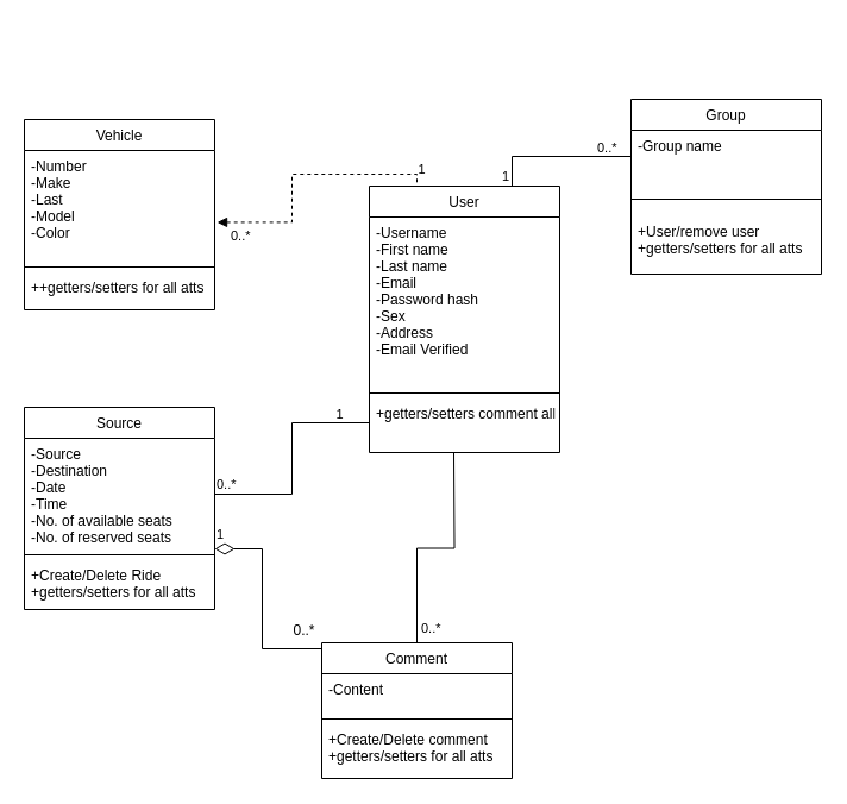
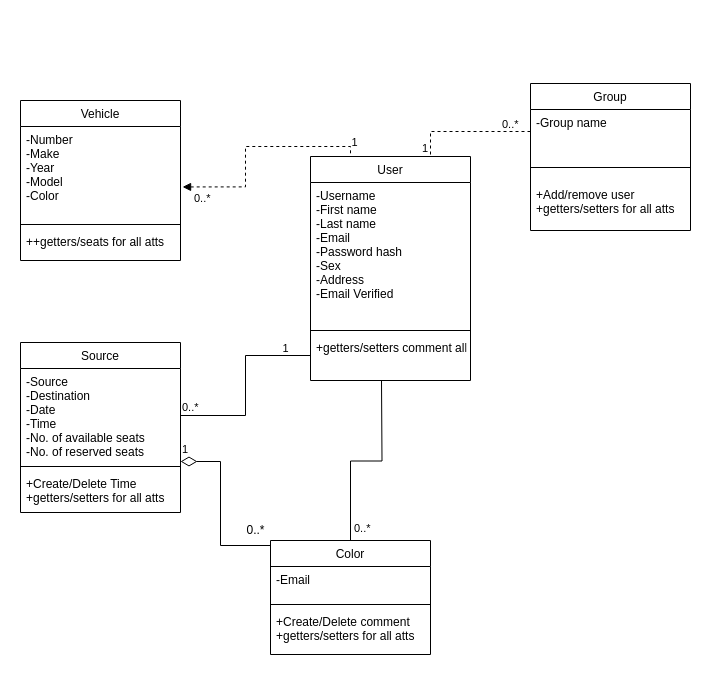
  <mxCell id="0" />
  <mxCell id="1" parent="0" />
  <mxCell id="2" value="User" style="swimlane;fontStyle=0;align=center;verticalAlign=top;childLayout=stackLayout;horizontal=1;startSize=26;horizontalStack=0;resizeParent=1;resizeLast=0;collapsible=1;marginBottom=0;rounded=0;shadow=0;strokeWidth=1;" parent="1" vertex="1"><mxGeometry x="310" y="156" width="160" height="224" as="geometry"><mxRectangle x="230" y="140" width="160" height="26" as="alternateBounds" /></mxGeometry></mxCell>
  <mxCell id="3" value="-Username&#10;-First name&#10;-Last name&#10;-Email&#10;-Password hash&#10;-Sex&#10;-Address&#10;-Email Verified" style="text;align=left;verticalAlign=top;spacingLeft=4;spacingRight=4;overflow=hidden;rotatable=0;points=[[0,0.5],[1,0.5]];portConstraint=eastwest;" parent="2" vertex="1"><mxGeometry y="26" width="160" height="144" as="geometry" /></mxCell>
  <mxCell id="4" value="" style="line;html=1;strokeWidth=1;align=left;verticalAlign=middle;spacingTop=-1;spacingLeft=3;spacingRight=3;rotatable=0;labelPosition=right;points=[];portConstraint=eastwest;" parent="2" vertex="1"><mxGeometry y="170" width="160" height="8" as="geometry" /></mxCell>
  <mxCell id="5" value="+getters/setters comment all atts" style="text;align=left;verticalAlign=top;spacingLeft=4;spacingRight=4;overflow=hidden;rotatable=0;points=[[0,0.5],[1,0.5]];portConstraint=eastwest;" parent="2" vertex="1"><mxGeometry y="178" width="160" height="42" as="geometry" /></mxCell>
  <mxCell id="6" value="Source" style="swimlane;fontStyle=0;align=center;verticalAlign=top;childLayout=stackLayout;horizontal=1;startSize=26;horizontalStack=0;resizeParent=1;resizeLast=0;collapsible=1;marginBottom=0;rounded=0;shadow=0;strokeWidth=1;" parent="1" vertex="1"><mxGeometry x="20" y="342" width="160" height="170" as="geometry"><mxRectangle x="130" y="380" width="160" height="26" as="alternateBounds" /></mxGeometry></mxCell>
  <mxCell id="7" value="-Source&#10;-Destination&#10;-Date&#10;-Time&#10;-No. of available seats&#10;-No. of reserved seats" style="text;align=left;verticalAlign=top;spacingLeft=4;spacingRight=4;overflow=hidden;rotatable=0;points=[[0,0.5],[1,0.5]];portConstraint=eastwest;" parent="6" vertex="1"><mxGeometry y="26" width="160" height="94" as="geometry" /></mxCell>
  <mxCell id="8" value="" style="line;html=1;strokeWidth=1;align=left;verticalAlign=middle;spacingTop=-1;spacingLeft=3;spacingRight=3;rotatable=0;labelPosition=right;points=[];portConstraint=eastwest;" parent="6" vertex="1"><mxGeometry y="120" width="160" height="8" as="geometry" /></mxCell>
- <mxCell id="9" value="+Create/Delete Ride&#10;+getters/setters for all atts&#10;" style="text;align=left;verticalAlign=top;spacingLeft=4;spacingRight=4;overflow=hidden;rotatable=0;points=[[0,0.5],[1,0.5]];portConstraint=eastwest;fontStyle=0" parent="6" vertex="1"><mxGeometry y="128" width="160" height="42" as="geometry" /></mxCell>
+ <mxCell id="9" value="+Create/Delete Time&#10;+getters/setters for all atts&#10;" style="text;align=left;verticalAlign=top;spacingLeft=4;spacingRight=4;overflow=hidden;rotatable=0;points=[[0,0.5],[1,0.5]];portConstraint=eastwest;fontStyle=0" parent="6" vertex="1"><mxGeometry y="128" width="160" height="42" as="geometry" /></mxCell>
  <mxCell id="10" value="Group" style="swimlane;fontStyle=0;align=center;verticalAlign=top;childLayout=stackLayout;horizontal=1;startSize=26;horizontalStack=0;resizeParent=1;resizeLast=0;collapsible=1;marginBottom=0;rounded=0;shadow=0;strokeWidth=1;" parent="1" vertex="1"><mxGeometry x="530" y="83" width="160" height="147" as="geometry"><mxRectangle x="340" y="380" width="170" height="26" as="alternateBounds" /></mxGeometry></mxCell>
  <mxCell id="11" value="-Group name" style="text;align=left;verticalAlign=top;spacingLeft=4;spacingRight=4;overflow=hidden;rotatable=0;points=[[0,0.5],[1,0.5]];portConstraint=eastwest;" parent="10" vertex="1"><mxGeometry y="26" width="160" height="44" as="geometry" /></mxCell>
  <mxCell id="12" value="" style="line;html=1;strokeWidth=1;align=left;verticalAlign=middle;spacingTop=-1;spacingLeft=3;spacingRight=3;rotatable=0;labelPosition=right;points=[];portConstraint=eastwest;" parent="10" vertex="1"><mxGeometry y="70" width="160" height="28" as="geometry" /></mxCell>
- <mxCell id="13" value="+User/remove user&#10;+getters/setters for all atts" style="text;align=left;verticalAlign=top;spacingLeft=4;spacingRight=4;overflow=hidden;rotatable=0;points=[[0,0.5],[1,0.5]];portConstraint=eastwest;" parent="10" vertex="1"><mxGeometry y="98" width="160" height="44" as="geometry" /></mxCell>
+ <mxCell id="13" value="+Add/remove user&#10;+getters/setters for all atts" style="text;align=left;verticalAlign=top;spacingLeft=4;spacingRight=4;overflow=hidden;rotatable=0;points=[[0,0.5],[1,0.5]];portConstraint=eastwest;" parent="10" vertex="1"><mxGeometry y="98" width="160" height="44" as="geometry" /></mxCell>
  <mxCell id="14" value="Vehicle" style="swimlane;fontStyle=0;align=center;verticalAlign=top;childLayout=stackLayout;horizontal=1;startSize=26;horizontalStack=0;resizeParent=1;resizeLast=0;collapsible=1;marginBottom=0;rounded=0;shadow=0;strokeWidth=1;" parent="1" vertex="1"><mxGeometry x="20" y="100" width="160" height="160" as="geometry"><mxRectangle x="550" y="140" width="160" height="26" as="alternateBounds" /></mxGeometry></mxCell>
- <mxCell id="15" value="-Number&#10;-Make&#10;-Last&#10;-Model&#10;-Color" style="text;align=left;verticalAlign=top;spacingLeft=4;spacingRight=4;overflow=hidden;rotatable=0;points=[[0,0.5],[1,0.5]];portConstraint=eastwest;" parent="14" vertex="1"><mxGeometry y="26" width="160" height="94" as="geometry" /></mxCell>
+ <mxCell id="15" value="-Number&#10;-Make&#10;-Year&#10;-Model&#10;-Color" style="text;align=left;verticalAlign=top;spacingLeft=4;spacingRight=4;overflow=hidden;rotatable=0;points=[[0,0.5],[1,0.5]];portConstraint=eastwest;" parent="14" vertex="1"><mxGeometry y="26" width="160" height="94" as="geometry" /></mxCell>
  <mxCell id="16" value="" style="line;html=1;strokeWidth=1;align=left;verticalAlign=middle;spacingTop=-1;spacingLeft=3;spacingRight=3;rotatable=0;labelPosition=right;points=[];portConstraint=eastwest;" parent="14" vertex="1"><mxGeometry y="120" width="160" height="8" as="geometry" /></mxCell>
- <mxCell id="17" value="++getters/setters for all atts" style="text;align=left;verticalAlign=top;spacingLeft=4;spacingRight=4;overflow=hidden;rotatable=0;points=[[0,0.5],[1,0.5]];portConstraint=eastwest;" parent="14" vertex="1"><mxGeometry y="128" width="160" height="32" as="geometry" /></mxCell>
- <mxCell id="18" value="Comment" style="swimlane;fontStyle=0;align=center;verticalAlign=top;childLayout=stackLayout;horizontal=1;startSize=26;horizontalStack=0;resizeParent=1;resizeLast=0;collapsible=1;marginBottom=0;rounded=0;shadow=0;strokeWidth=1;" parent="1" vertex="1"><mxGeometry x="270" y="540" width="160" height="114" as="geometry"><mxRectangle x="340" y="380" width="170" height="26" as="alternateBounds" /></mxGeometry></mxCell>
- <mxCell id="19" value="-Content" style="text;align=left;verticalAlign=top;spacingLeft=4;spacingRight=4;overflow=hidden;rotatable=0;points=[[0,0.5],[1,0.5]];portConstraint=eastwest;" parent="18" vertex="1"><mxGeometry y="26" width="160" height="34" as="geometry" /></mxCell>
+ <mxCell id="17" value="++getters/seats for all atts" style="text;align=left;verticalAlign=top;spacingLeft=4;spacingRight=4;overflow=hidden;rotatable=0;points=[[0,0.5],[1,0.5]];portConstraint=eastwest;" parent="14" vertex="1"><mxGeometry y="128" width="160" height="32" as="geometry" /></mxCell>
+ <mxCell id="18" value="Color" style="swimlane;fontStyle=0;align=center;verticalAlign=top;childLayout=stackLayout;horizontal=1;startSize=26;horizontalStack=0;resizeParent=1;resizeLast=0;collapsible=1;marginBottom=0;rounded=0;shadow=0;strokeWidth=1;" parent="1" vertex="1"><mxGeometry x="270" y="540" width="160" height="114" as="geometry"><mxRectangle x="340" y="380" width="170" height="26" as="alternateBounds" /></mxGeometry></mxCell>
+ <mxCell id="19" value="-Email" style="text;align=left;verticalAlign=top;spacingLeft=4;spacingRight=4;overflow=hidden;rotatable=0;points=[[0,0.5],[1,0.5]];portConstraint=eastwest;" parent="18" vertex="1"><mxGeometry y="26" width="160" height="34" as="geometry" /></mxCell>
  <mxCell id="20" value="" style="line;html=1;strokeWidth=1;align=left;verticalAlign=middle;spacingTop=-1;spacingLeft=3;spacingRight=3;rotatable=0;labelPosition=right;points=[];portConstraint=eastwest;" parent="18" vertex="1"><mxGeometry y="60" width="160" height="8" as="geometry" /></mxCell>
  <mxCell id="21" value="+Create/Delete comment&#10;+getters/setters for all atts" style="text;align=left;verticalAlign=top;spacingLeft=4;spacingRight=4;overflow=hidden;rotatable=0;points=[[0,0.5],[1,0.5]];portConstraint=eastwest;" parent="18" vertex="1"><mxGeometry y="68" width="160" height="34" as="geometry" /></mxCell>
  <mxCell id="22" value="" style="endArrow=none;endFill=0;html=1;edgeStyle=orthogonalEdgeStyle;align=left;verticalAlign=top;rounded=0;entryX=0.25;entryY=0;entryDx=0;entryDy=0;startArrow=block;startFill=1;exitX=1.013;exitY=0.643;exitDx=0;exitDy=0;exitPerimeter=0;dashed=1;" parent="1" target="2" edge="1" source="15"><mxGeometry x="-1" relative="1" as="geometry"><mxPoint x="180" y="84" as="sourcePoint" /><mxPoint x="350" y="150" as="targetPoint" /></mxGeometry></mxCell>
  <mxCell id="23" value="0..*" style="edgeLabel;resizable=0;html=1;align=left;verticalAlign=bottom;" parent="22" connectable="0" vertex="1"><mxGeometry x="-1" relative="1" as="geometry"><mxPoint x="10" y="20" as="offset" /></mxGeometry></mxCell>
  <mxCell id="24" value="1" style="edgeLabel;html=1;align=center;verticalAlign=middle;resizable=0;points=[];" parent="22" vertex="1" connectable="0"><mxGeometry x="0.893" y="5" relative="1" as="geometry"><mxPoint x="5" as="offset" /></mxGeometry></mxCell>
- <mxCell id="25" value="" style="endArrow=none;endFill=0;html=1;edgeStyle=orthogonalEdgeStyle;align=left;verticalAlign=top;rounded=0;entryX=0.75;entryY=0;entryDx=0;entryDy=0;exitX=0;exitY=0.5;exitDx=0;exitDy=0;" parent="1" source="11" target="2" edge="1"><mxGeometry x="-1" relative="1" as="geometry"><mxPoint x="530" y="94" as="sourcePoint" /><mxPoint x="360" y="166" as="targetPoint" /></mxGeometry></mxCell>
+ <mxCell id="25" value="" style="endArrow=none;endFill=0;html=1;edgeStyle=orthogonalEdgeStyle;align=left;verticalAlign=top;rounded=0;entryX=0.75;entryY=0;entryDx=0;entryDy=0;exitX=0;exitY=0.5;exitDx=0;exitDy=0;dashed=1;" parent="1" source="11" target="2" edge="1"><mxGeometry x="-1" relative="1" as="geometry"><mxPoint x="530" y="94" as="sourcePoint" /><mxPoint x="360" y="166" as="targetPoint" /></mxGeometry></mxCell>
  <mxCell id="26" value="1" style="edgeLabel;resizable=0;html=1;align=left;verticalAlign=bottom;" parent="25" connectable="0" vertex="1"><mxGeometry x="-1" relative="1" as="geometry"><mxPoint x="-110" y="25" as="offset" /></mxGeometry></mxCell>
  <mxCell id="27" value="" style="endArrow=none;endFill=0;html=1;edgeStyle=orthogonalEdgeStyle;align=left;verticalAlign=top;rounded=0;exitX=0.5;exitY=0;exitDx=0;exitDy=0;" parent="1" source="18" edge="1"><mxGeometry x="-1" relative="1" as="geometry"><mxPoint x="546.96" y="114.036" as="sourcePoint" /><mxPoint x="381" y="380" as="targetPoint" /></mxGeometry></mxCell>
  <mxCell id="28" value="" style="endArrow=none;endFill=0;html=1;edgeStyle=orthogonalEdgeStyle;align=left;verticalAlign=top;rounded=0;entryX=0;entryY=0.5;entryDx=0;entryDy=0;exitX=1;exitY=0.5;exitDx=0;exitDy=0;" parent="1" source="7" target="5" edge="1"><mxGeometry x="-1" relative="1" as="geometry"><mxPoint x="556.96" y="124.036" as="sourcePoint" /><mxPoint x="460" y="186" as="targetPoint" /></mxGeometry></mxCell>
  <mxCell id="29" value="0..*" style="edgeLabel;resizable=0;html=1;align=left;verticalAlign=bottom;" parent="28" connectable="0" vertex="1"><mxGeometry x="-1" relative="1" as="geometry" /></mxCell>
  <mxCell id="30" value="1" style="edgeLabel;html=1;align=center;verticalAlign=middle;resizable=0;points=[];" vertex="1" connectable="0" parent="28"><mxGeometry x="0.521" relative="1" as="geometry"><mxPoint x="20" y="-8" as="offset" /></mxGeometry></mxCell>
  <mxCell id="31" value="&lt;span style=&quot;color: rgba(0 , 0 , 0 , 0) ; font-family: monospace ; font-size: 0px&quot;&gt;%3CmxGraphModel%3E%3Croot%3E%3CmxCell%20id%3D%220%22%2F%3E%3CmxCell%20id%3D%221%22%20parent%3D%220%22%2F%3E%3CmxCell%20id%3D%222%22%20value%3D%220..*%22%20style%3D%22edgeLabel%3Bresizable%3D0%3Bhtml%3D1%3Balign%3Dleft%3BverticalAlign%3Dbottom%3B%22%20connectable%3D%220%22%20vertex%3D%221%22%20parent%3D%221%22%3E%3CmxGeometry%20x%3D%22700%22%20y%3D%2263%22%20as%3D%22geometry%22%2F%3E%3C%2FmxCell%3E%3C%2Froot%3E%3C%2FmxGraphModel%3E&lt;/span&gt;" style="text;html=1;align=center;verticalAlign=middle;resizable=0;points=[];autosize=1;strokeColor=none;fillColor=none;" parent="1" vertex="1"><mxGeometry x="140" width="20" height="20" as="geometry" y="20" /></mxCell>
  <mxCell id="32" value="&lt;span style=&quot;color: rgb(0, 0, 0); font-family: helvetica; font-size: 11px; font-style: normal; font-weight: 400; letter-spacing: normal; text-align: left; text-indent: 0px; text-transform: none; word-spacing: 0px; background-color: rgb(255, 255, 255); display: inline; float: none;&quot;&gt;0..*&lt;/span&gt;" style="text;whiteSpace=wrap;html=1;" parent="1" vertex="1"><mxGeometry x="500" y="110" width="40" height="30" as="geometry" /></mxCell>
  <mxCell id="33" value="0..*" style="edgeLabel;resizable=0;html=1;align=left;verticalAlign=bottom;" parent="1" connectable="0" vertex="1"><mxGeometry x="380" y="530" as="geometry"><mxPoint x="-28" y="6" as="offset" /></mxGeometry></mxCell>
  <mxCell id="34" value="0..*" style="text;html=1;align=center;verticalAlign=middle;resizable=0;points=[];autosize=1;strokeColor=none;fillColor=none;" parent="1" vertex="1"><mxGeometry x="240" y="520" width="30" height="20" as="geometry" /></mxCell>
  <mxCell id="35" value="1" style="endArrow=none;html=1;endSize=12;startArrow=diamondThin;startSize=14;startFill=0;edgeStyle=orthogonalEdgeStyle;align=left;verticalAlign=bottom;rounded=0;entryX=0;entryY=0.5;entryDx=0;entryDy=0;endFill=0;" parent="1" target="21" edge="1"><mxGeometry x="-1" y="3" relative="1" as="geometry"><mxPoint x="180" y="461" as="sourcePoint" /><mxPoint x="400" y="362" as="targetPoint" /><Array as="points"><mxPoint x="220" y="461" /><mxPoint x="220" y="545" /></Array></mxGeometry></mxCell>
